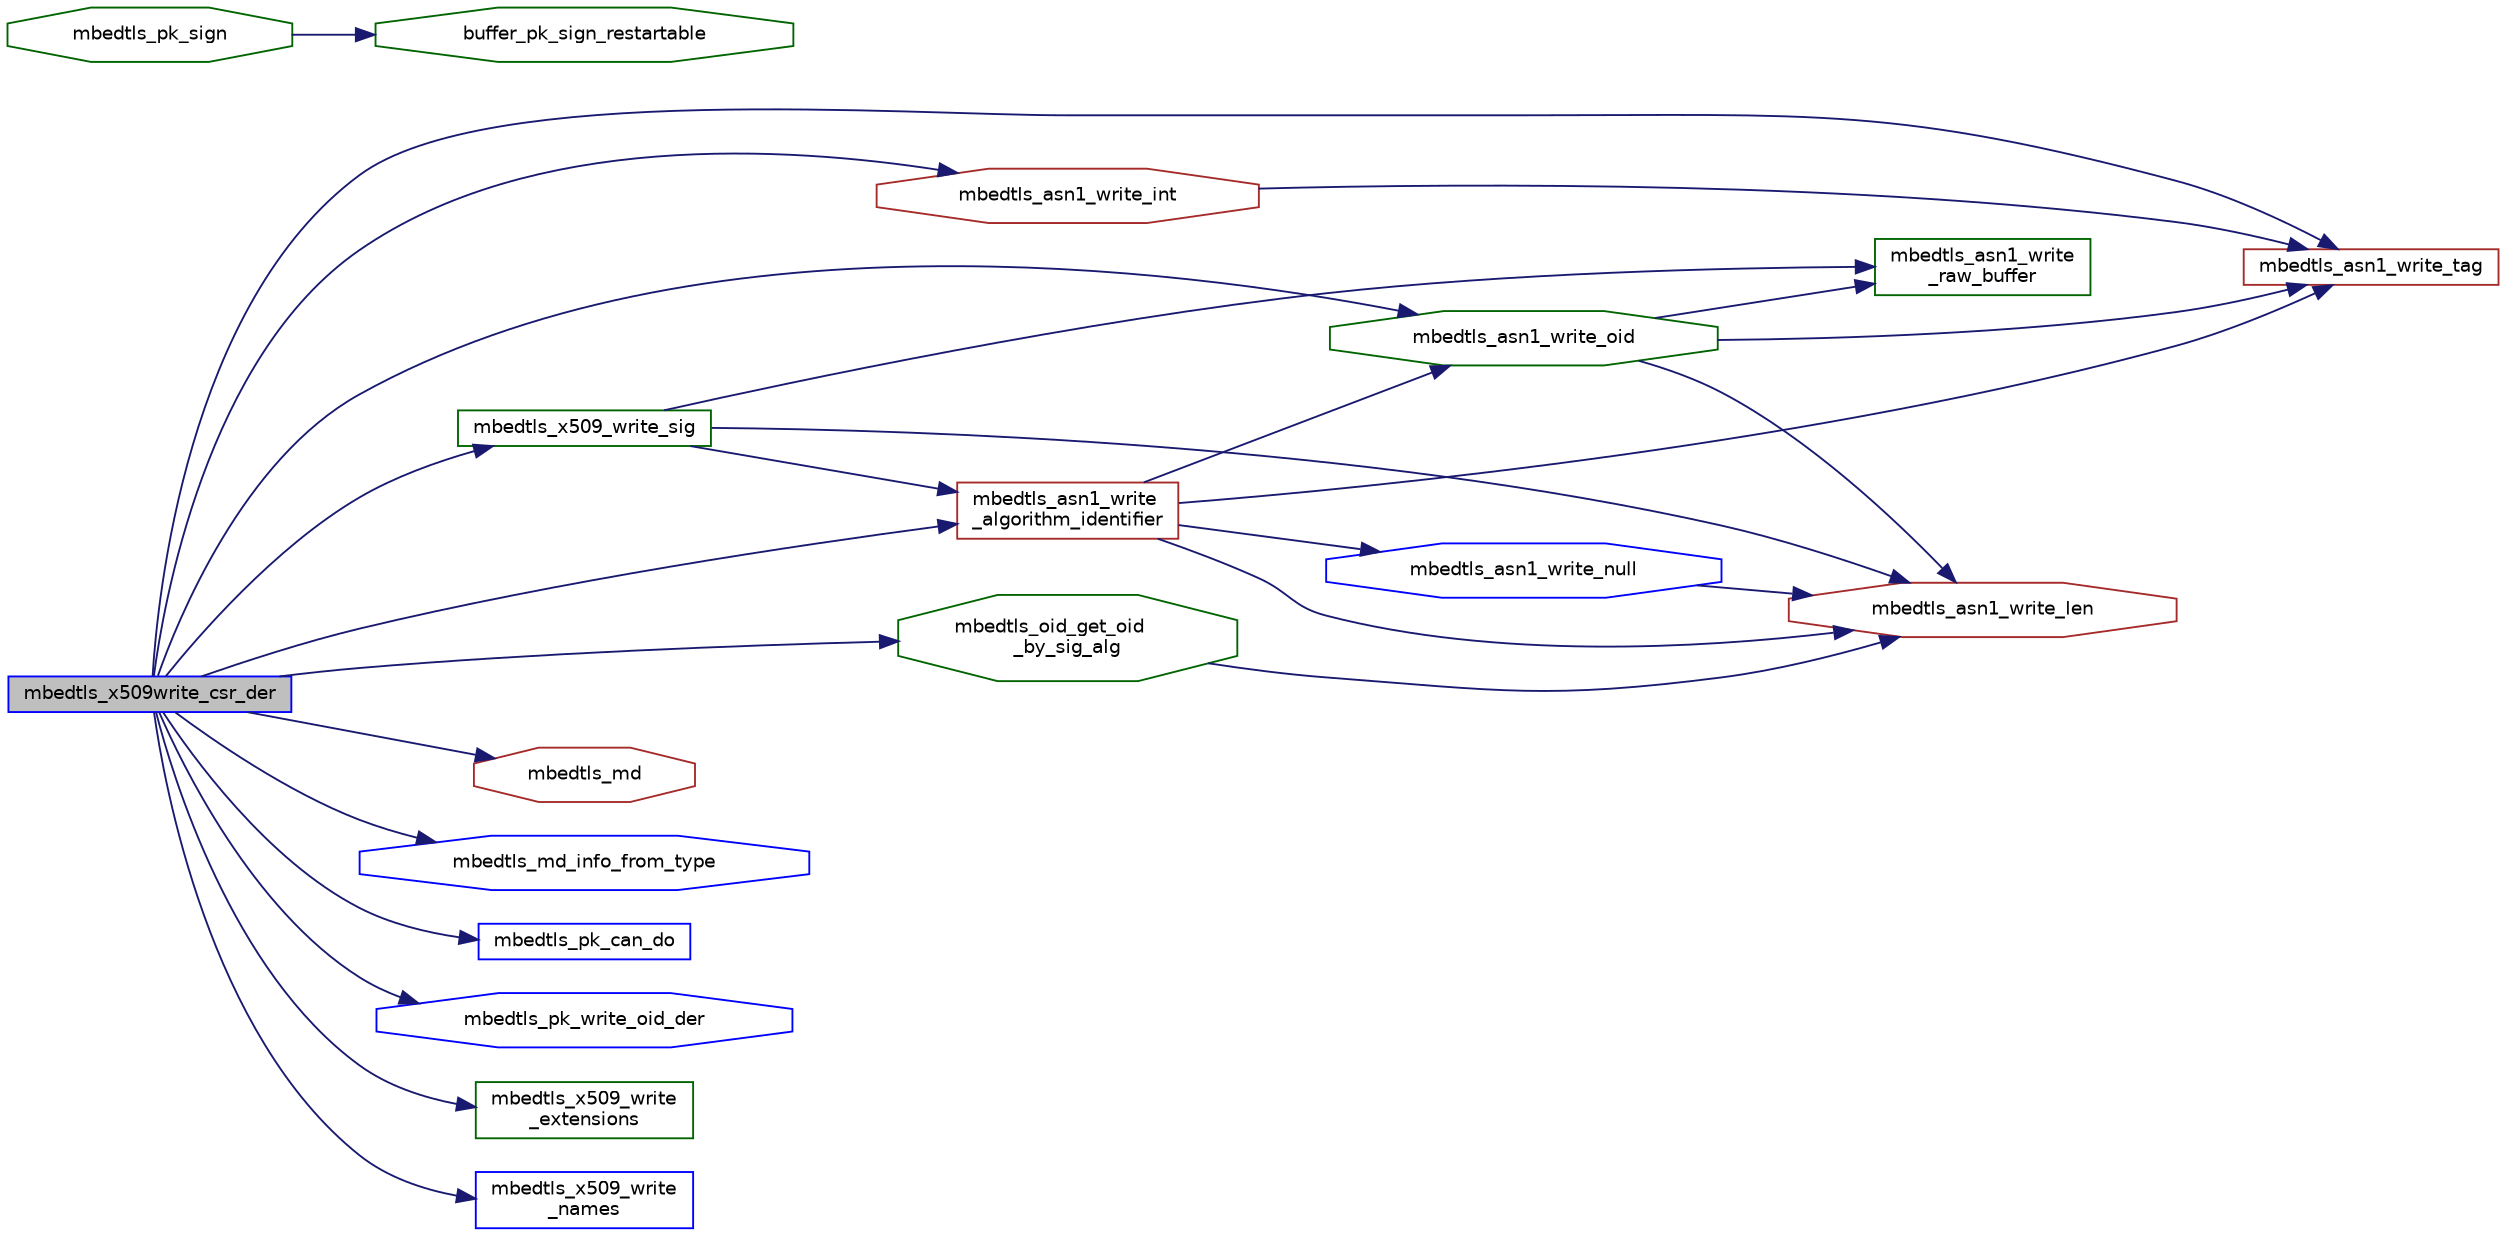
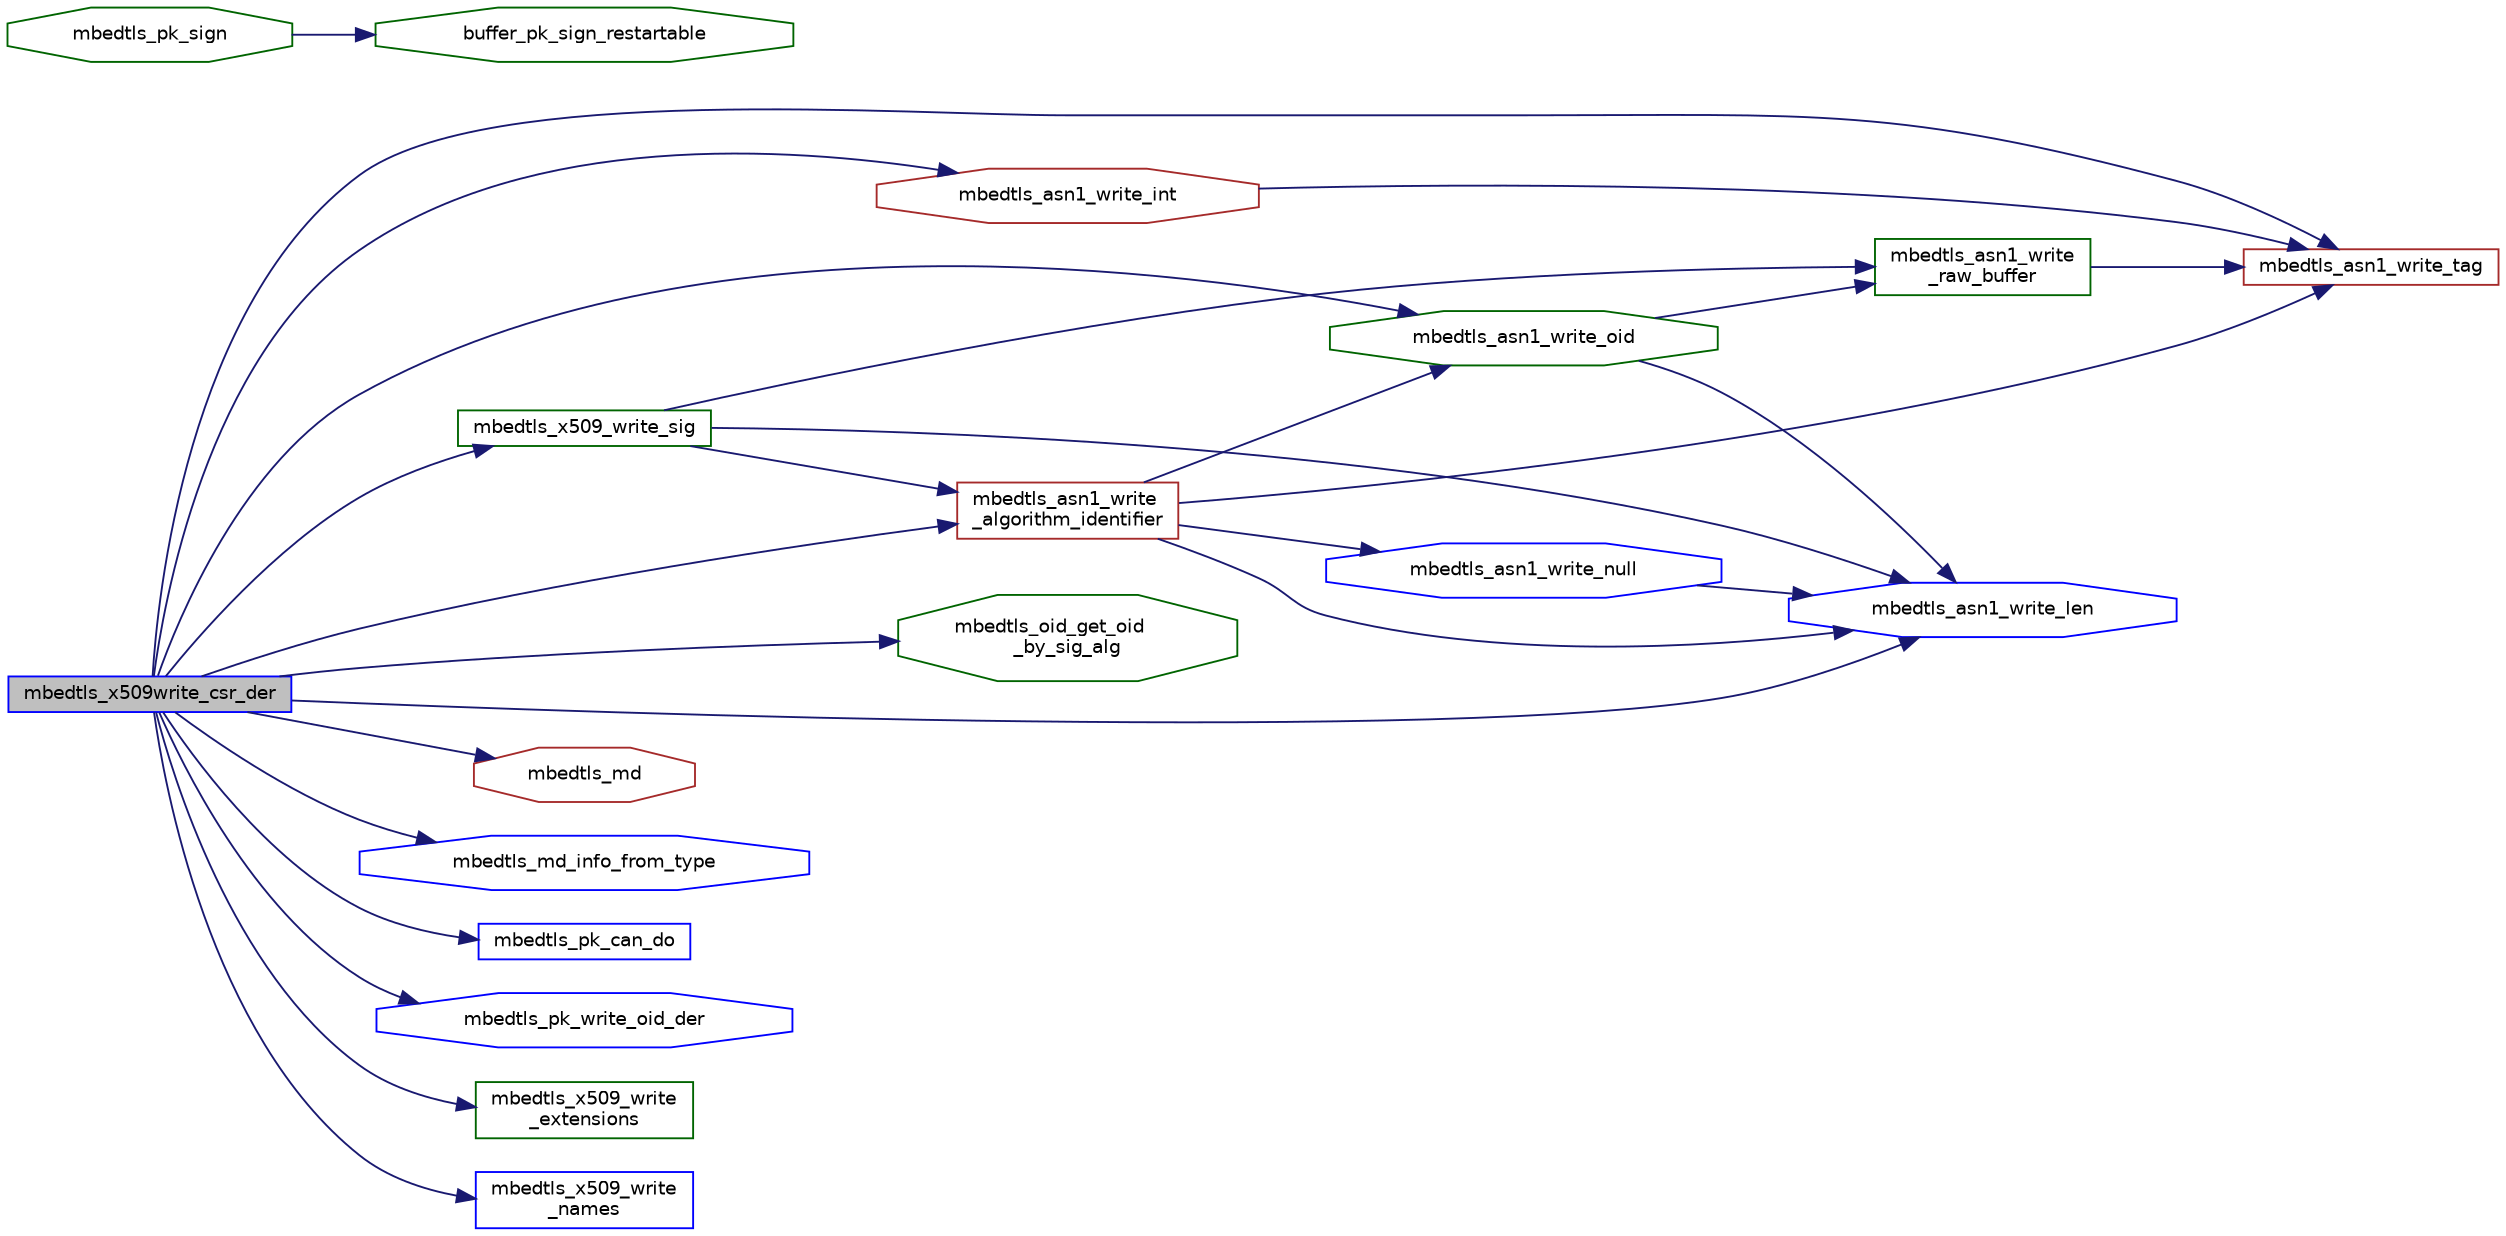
  digraph {
    rankdir=LR
    node [color=blue fillcolor=white fontname=Helvetica fontsize=10 shape=octagon style=filled]
    edge [color=midnightblue fontname=Helvetica fontsize=10 labelfontname=Helvetica labelfontsize=10 style=solid]
    n1 [fillcolor=grey75 fontcolor=black height=0.2 label=mbedtls_x509write_csr_der shape=box width=0.4]
    n2 [color=brown height=0.2 label=mbedtls_asn1_write_int width=0.4]
-   n3 [color=brown height=0.2 label=mbedtls_asn1_write_len width=0.4]
+   n3 [height=0.2 label=mbedtls_asn1_write_len width=0.4]
    n4 [color=brown height=0.2 label=mbedtls_asn1_write_tag shape=box width=0.4]
    n5 [color=darkgreen height=0.2 label=mbedtls_asn1_write_oid width=0.4]
    n6 [color=brown height=0.2 label=mbedtls_md width=0.4]
    n7 [height=0.2 label=mbedtls_md_info_from_type width=0.4]
    n8 [color=darkgreen height=0.2 label="mbedtls_oid_get_oid\l_by_sig_alg" width=0.4]
    n9 [height=0.2 label=mbedtls_pk_can_do shape=box width=0.4]
    n10 [height=0.2 label=mbedtls_pk_write_oid_der width=0.4]
    n11 [color=darkgreen height=0.2 label="mbedtls_x509_write\l_extensions" shape=box width=0.4]
    n12 [height=0.2 label="mbedtls_x509_write\l_names" shape=box width=0.4]
    n13 [color=darkgreen height=0.2 label=mbedtls_x509_write_sig shape=box width=0.4]
    n14 [color=brown height=0.2 label="mbedtls_asn1_write\l_algorithm_identifier" shape=box width=0.4]
    n15 [color=darkgreen height=0.2 label="mbedtls_asn1_write\l_raw_buffer" shape=box width=0.4]
    n16 [color=darkgreen height=0.2 label=mbedtls_pk_sign width=0.4]
    n17 [color=darkgreen height=0.2 label=buffer_pk_sign_restartable width=0.4]
    n18 [height=0.2 label=mbedtls_asn1_write_null width=0.4]
    n1 -> n2
-   n8 -> n3
+   n1 -> n3
    n1 -> n4
    n1 -> n5
    n1 -> n6
    n1 -> n7
    n1 -> n8
    n1 -> n9
    n1 -> n10
    n1 -> n11
    n1 -> n12
    n1 -> n13
    n1 -> n14
    n2 -> n4
    n5 -> n3
-   n5 -> n4
+   n15 -> n4
    n5 -> n15
    n13 -> n3
    n13 -> n14
    n13 -> n15
    n14 -> n3
    n14 -> n4
    n14 -> n5
    n14 -> n18
    n16 -> n17
    n18 -> n3
  }
